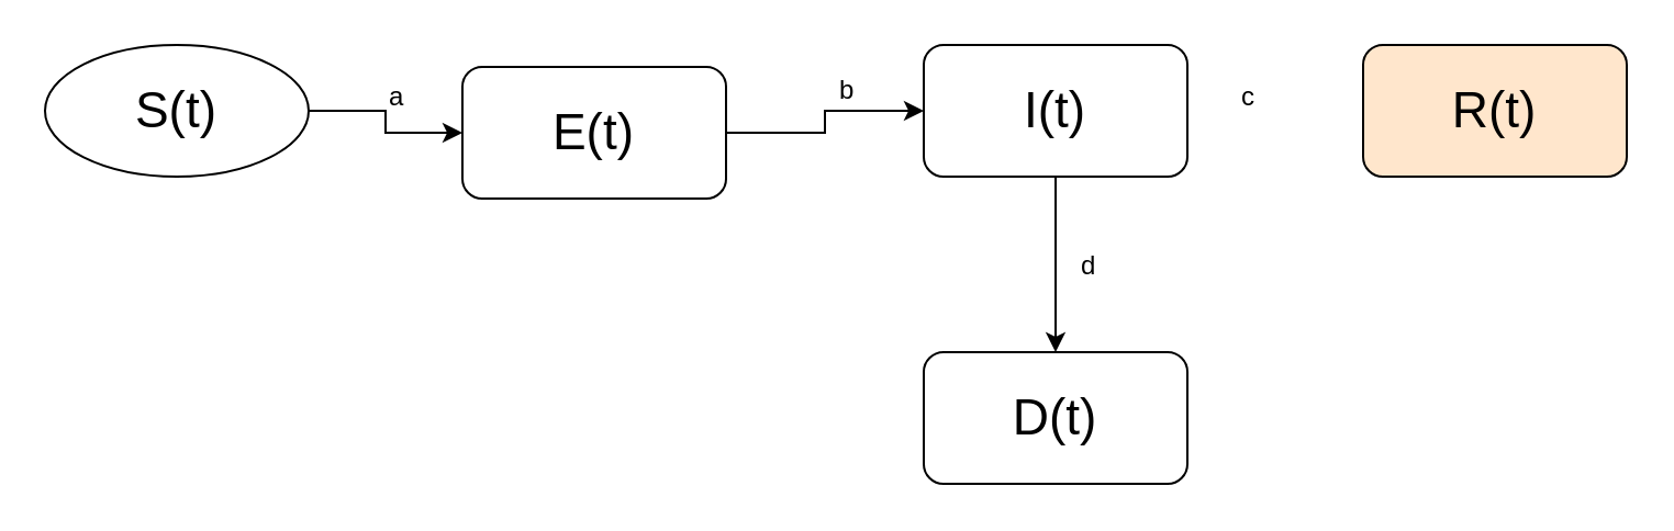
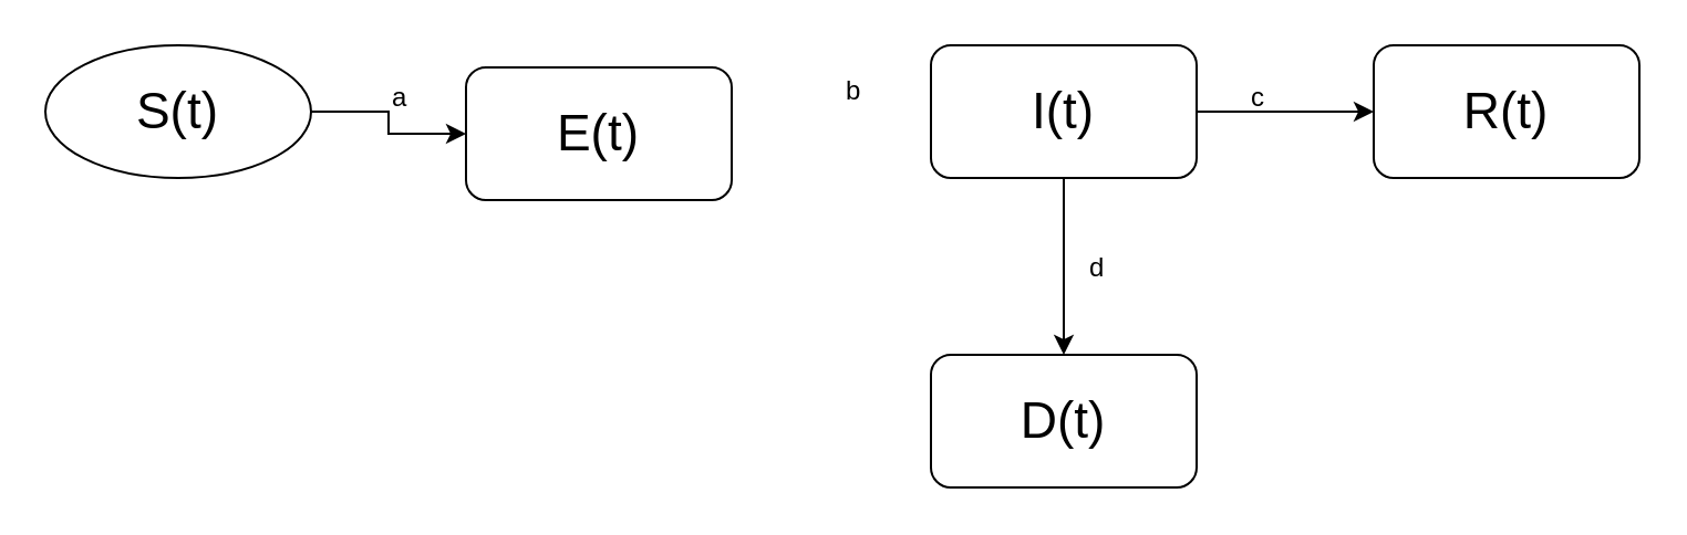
  <mxCell id="0" />
  <mxCell id="1" parent="0" />
  <mxCell id="2" value="" style="edgeStyle=orthogonalEdgeStyle;rounded=0;orthogonalLoop=1;jettySize=auto;html=1;" parent="1" source="3" target="5" edge="1"><mxGeometry relative="1" as="geometry" /></mxCell>
  <mxCell id="3" value="&lt;font style=&quot;font-size: 23px&quot;&gt;S(t)&lt;/font&gt;" style="ellipse;whiteSpace=wrap;html=1;" parent="1" vertex="1"><mxGeometry x="20" y="20" width="120" height="60" as="geometry" /></mxCell>
- <mxCell id="4" value="" style="edgeStyle=orthogonalEdgeStyle;rounded=0;orthogonalLoop=1;jettySize=auto;html=1;" parent="1" source="5" target="8" edge="1"><mxGeometry relative="1" as="geometry" /></mxCell>
  <mxCell id="5" value="&lt;span style=&quot;font-size: 23px&quot;&gt;E(t)&lt;/span&gt;" style="rounded=1;whiteSpace=wrap;html=1;" parent="1" vertex="1"><mxGeometry x="210" y="30" width="120" height="60" as="geometry" /></mxCell>
+ <mxCell id="6" value="" style="edgeStyle=orthogonalEdgeStyle;rounded=0;orthogonalLoop=1;jettySize=auto;html=1;" parent="1" source="8" target="10" edge="1"><mxGeometry relative="1" as="geometry" /></mxCell>
  <mxCell id="7" value="" style="edgeStyle=orthogonalEdgeStyle;rounded=0;orthogonalLoop=1;jettySize=auto;html=1;" parent="1" source="8" target="9" edge="1"><mxGeometry relative="1" as="geometry" /></mxCell>
  <mxCell id="8" value="&lt;span style=&quot;font-size: 23px&quot;&gt;I(t)&lt;/span&gt;" style="rounded=1;whiteSpace=wrap;html=1;" parent="1" vertex="1"><mxGeometry x="420" y="20" width="120" height="60" as="geometry" /></mxCell>
  <mxCell id="9" value="&lt;span style=&quot;font-size: 23px&quot;&gt;D(t)&lt;/span&gt;" style="rounded=1;whiteSpace=wrap;html=1;" parent="1" vertex="1"><mxGeometry x="420" y="160" width="120" height="60" as="geometry" /></mxCell>
- <mxCell id="10" value="&lt;span style=&quot;font-size: 23px&quot;&gt;R(t)&lt;/span&gt;" style="rounded=1;whiteSpace=wrap;html=1;fillColor=#ffe6cc;" parent="1" vertex="1"><mxGeometry x="620" y="20" width="120" height="60" as="geometry" /></mxCell>
+ <mxCell id="10" value="&lt;span style=&quot;font-size: 23px&quot;&gt;R(t)&lt;/span&gt;" style="rounded=1;whiteSpace=wrap;html=1;" parent="1" vertex="1"><mxGeometry x="620" y="20" width="120" height="60" as="geometry" /></mxCell>
  <mxCell id="11" value="a" style="text;html=1;resizable=0;points=[];autosize=1;align=left;verticalAlign=top;spacingTop=-4;" parent="1" vertex="1"><mxGeometry x="175" y="34" width="20" height="10" as="geometry" /></mxCell>
  <mxCell id="12" value="b" style="text;html=1;resizable=0;points=[];autosize=1;align=left;verticalAlign=top;spacingTop=-4;" parent="1" vertex="1"><mxGeometry x="380" y="31" width="20" height="10" as="geometry" /></mxCell>
  <mxCell id="13" value="c" style="text;html=1;resizable=0;points=[];autosize=1;align=left;verticalAlign=top;spacingTop=-4;" parent="1" vertex="1"><mxGeometry x="563" y="34" width="20" height="10" as="geometry" /></mxCell>
  <mxCell id="14" value="d" style="text;html=1;resizable=0;points=[];autosize=1;align=left;verticalAlign=top;spacingTop=-4;" parent="1" vertex="1"><mxGeometry x="490" y="111" width="20" height="10" as="geometry" /></mxCell>
